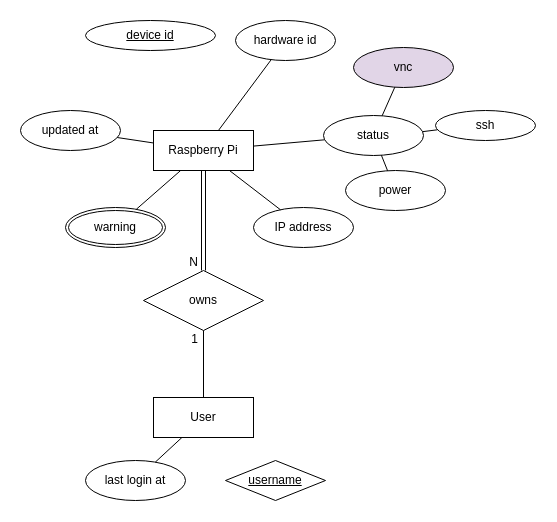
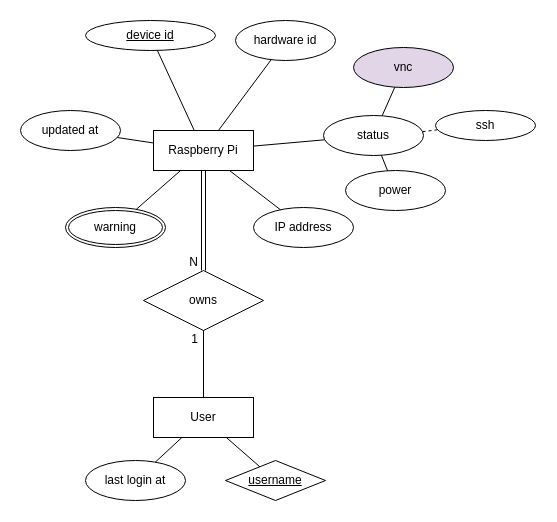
  <mxCell id="0" />
  <mxCell id="1" parent="0" />
  <mxCell id="2" value="Raspberry Pi" style="whiteSpace=wrap;html=1;align=center;" vertex="1" parent="1"><mxGeometry x="153" y="130" width="100" height="40" as="geometry" /></mxCell>
  <mxCell id="3" value="User" style="whiteSpace=wrap;html=1;align=center;" vertex="1" parent="1"><mxGeometry x="153" y="397" width="100" height="40" as="geometry" /></mxCell>
  <mxCell id="4" value="owns" style="shape=rhombus;perimeter=rhombusPerimeter;whiteSpace=wrap;html=1;align=center;" vertex="1" parent="1"><mxGeometry x="143" y="270" width="120" height="60" as="geometry" /></mxCell>
  <mxCell id="5" value="" style="shape=link;html=1;rounded=0;noEdgeStyle=1;" edge="1" parent="1" source="2" target="4"><mxGeometry relative="1" as="geometry"><mxPoint x="175" y="437" as="sourcePoint" /><mxPoint x="335" y="437" as="targetPoint" /></mxGeometry></mxCell>
  <mxCell id="6" value="N" style="resizable=0;html=1;align=right;verticalAlign=bottom;" connectable="0" vertex="1" parent="5"><mxGeometry x="1" relative="1" as="geometry"><mxPoint x="-5" as="offset" /></mxGeometry></mxCell>
  <mxCell id="7" value="" style="endArrow=none;html=1;rounded=0;noEdgeStyle=1;" edge="1" parent="1" source="3" target="4"><mxGeometry relative="1" as="geometry"><mxPoint x="485" y="447" as="sourcePoint" /><mxPoint x="645" y="447" as="targetPoint" /></mxGeometry></mxCell>
  <mxCell id="8" value="1" style="resizable=0;html=1;align=right;verticalAlign=bottom;" connectable="0" vertex="1" parent="7"><mxGeometry x="1" relative="1" as="geometry"><mxPoint x="-5" y="17" as="offset" /></mxGeometry></mxCell>
  <mxCell id="9" value="username" style="rhombus;whiteSpace=wrap;html=1;align=center;fontStyle=4;" vertex="1" parent="1"><mxGeometry x="225" y="460" width="100" height="40" as="geometry" /></mxCell>
  <mxCell id="10" value="last login at" style="ellipse;whiteSpace=wrap;html=1;align=center;" vertex="1" parent="1"><mxGeometry x="85" y="460" width="100" height="40" as="geometry" /></mxCell>
  <mxCell id="11" value="IP address" style="ellipse;whiteSpace=wrap;html=1;align=center;" vertex="1" parent="1"><mxGeometry x="253" y="207" width="100" height="40" as="geometry" /></mxCell>
  <mxCell id="12" value="device id" style="ellipse;whiteSpace=wrap;html=1;align=center;fontStyle=4;" vertex="1" parent="1"><mxGeometry x="85" y="20" width="130" height="30" as="geometry" /></mxCell>
  <mxCell id="13" value="status" style="ellipse;whiteSpace=wrap;html=1;align=center;" vertex="1" parent="1"><mxGeometry x="323" y="115" width="100" height="40" as="geometry" /></mxCell>
  <mxCell id="14" value="ssh" style="ellipse;whiteSpace=wrap;html=1;align=center;" vertex="1" parent="1"><mxGeometry x="435" y="110" width="100" height="30" as="geometry" /></mxCell>
  <mxCell id="15" value="vnc" style="ellipse;whiteSpace=wrap;html=1;align=center;fillColor=#e1d5e7;" vertex="1" parent="1"><mxGeometry x="353" y="47" width="100" height="40" as="geometry" /></mxCell>
  <mxCell id="16" value="power" style="ellipse;whiteSpace=wrap;html=1;align=center;" vertex="1" parent="1"><mxGeometry x="345" y="170" width="100" height="40" as="geometry" /></mxCell>
  <mxCell id="17" value="updated at" style="ellipse;whiteSpace=wrap;html=1;align=center;" vertex="1" parent="1"><mxGeometry x="20" y="110" width="100" height="40" as="geometry" /></mxCell>
  <mxCell id="18" value="hardware id" style="ellipse;whiteSpace=wrap;html=1;align=center;" vertex="1" parent="1"><mxGeometry x="235" y="20" width="100" height="40" as="geometry" /></mxCell>
  <mxCell id="19" value="warning" style="ellipse;shape=doubleEllipse;margin=3;whiteSpace=wrap;html=1;align=center;" vertex="1" parent="1"><mxGeometry x="65" y="207" width="100" height="40" as="geometry" /></mxCell>
+ <mxCell id="20" value="" style="endArrow=none;html=1;rounded=0;noEdgeStyle=1;" edge="1" parent="1" source="2" target="12"><mxGeometry relative="1" as="geometry"><mxPoint x="315" y="587" as="sourcePoint" /><mxPoint x="475" y="587" as="targetPoint" /></mxGeometry></mxCell>
  <mxCell id="21" value="" style="endArrow=none;html=1;rounded=0;noEdgeStyle=1;" edge="1" parent="1" source="11" target="2"><mxGeometry relative="1" as="geometry"><mxPoint x="297.903" y="307" as="sourcePoint" /><mxPoint x="485" y="597" as="targetPoint" /></mxGeometry></mxCell>
  <mxCell id="22" value="" style="endArrow=none;html=1;rounded=0;noEdgeStyle=1;" edge="1" parent="1" source="13" target="16"><mxGeometry relative="1" as="geometry"><mxPoint x="307.903" y="317" as="sourcePoint" /><mxPoint x="495" y="607" as="targetPoint" /></mxGeometry></mxCell>
  <mxCell id="23" value="" style="endArrow=none;html=1;rounded=0;noEdgeStyle=1;" edge="1" parent="1" source="13" target="15"><mxGeometry relative="1" as="geometry"><mxPoint x="317.903" y="327" as="sourcePoint" /><mxPoint x="505" y="617" as="targetPoint" /></mxGeometry></mxCell>
  <mxCell id="24" value="" style="endArrow=none;html=1;rounded=0;noEdgeStyle=1;" edge="1" parent="1" source="2" target="13"><mxGeometry relative="1" as="geometry"><mxPoint x="327.903" y="337" as="sourcePoint" /><mxPoint x="515" y="627" as="targetPoint" /></mxGeometry></mxCell>
- <mxCell id="25" value="" style="endArrow=none;html=1;rounded=0;noEdgeStyle=1;" edge="1" parent="1" source="13" target="14"><mxGeometry relative="1" as="geometry"><mxPoint x="337.903" y="347" as="sourcePoint" /><mxPoint x="525" y="637" as="targetPoint" /></mxGeometry></mxCell>
+ <mxCell id="25" value="" style="endArrow=none;html=1;rounded=0;noEdgeStyle=1;dashed=1;" edge="1" parent="1" source="13" target="14"><mxGeometry relative="1" as="geometry"><mxPoint x="337.903" y="347" as="sourcePoint" /><mxPoint x="525" y="637" as="targetPoint" /></mxGeometry></mxCell>
  <mxCell id="26" value="" style="endArrow=none;html=1;rounded=0;noEdgeStyle=1;" edge="1" parent="1" source="2" target="17"><mxGeometry relative="1" as="geometry"><mxPoint x="347.903" y="357" as="sourcePoint" /><mxPoint x="535" y="647" as="targetPoint" /></mxGeometry></mxCell>
  <mxCell id="27" value="" style="endArrow=none;html=1;rounded=0;noEdgeStyle=1;" edge="1" parent="1" source="2" target="19"><mxGeometry relative="1" as="geometry"><mxPoint x="357.903" y="367" as="sourcePoint" /><mxPoint x="545" y="657" as="targetPoint" /></mxGeometry></mxCell>
  <mxCell id="28" value="" style="endArrow=none;html=1;rounded=0;noEdgeStyle=1;" edge="1" parent="1" source="2" target="18"><mxGeometry relative="1" as="geometry"><mxPoint x="367.903" y="377" as="sourcePoint" /><mxPoint x="555" y="667" as="targetPoint" /></mxGeometry></mxCell>
  <mxCell id="29" value="" style="endArrow=none;html=1;rounded=0;noEdgeStyle=1;" edge="1" parent="1" source="3" target="10"><mxGeometry relative="1" as="geometry"><mxPoint x="377.903" y="387" as="sourcePoint" /><mxPoint x="655" y="367" as="targetPoint" /></mxGeometry></mxCell>
+ <mxCell id="30" value="" style="endArrow=none;html=1;rounded=0;noEdgeStyle=1;" edge="1" parent="1" source="3" target="9"><mxGeometry relative="1" as="geometry"><mxPoint x="387.903" y="397" as="sourcePoint" /><mxPoint x="575" y="687" as="targetPoint" /></mxGeometry></mxCell>
